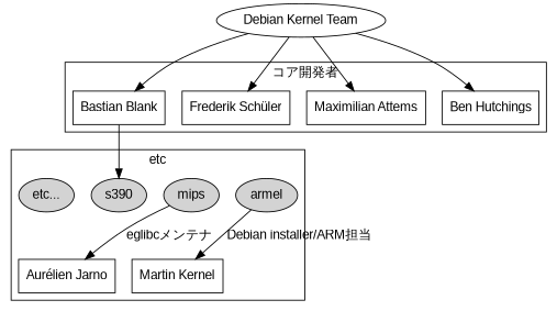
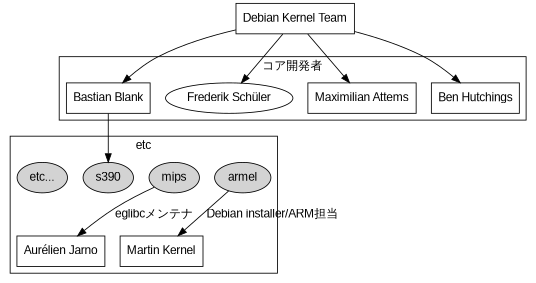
  digraph {
    fontname="Liberation Sans"
    node [fontname="Liberation Sans" shape=box]
    edge [fontname="Liberation Sans"]
    n1 [label="Bastian Blank"]
-   n2 [label="Frederik Schüler"]
+   n2 [label="Frederik Schüler" shape=ellipse]
    n3 [label="Maximilian Attems"]
    n4 [label="Ben Hutchings"]
    n5 [label=armel style=filled shape=""]
    n6 [label="Martin Kernel"]
    n7 [label=mips style=filled shape=""]
    n8 [label="Aurélien Jarno"]
    n9 [label=s390 style=filled shape=""]
    n10 [label="etc..." style=filled shape=""]
-   n11 [label="Debian Kernel Team" shape=ellipse]
+   n11 [label="Debian Kernel Team"]
    subgraph cluster_1 {
      label="コア開発者"
      subgraph sub_2 {
        label="コア開発者"
        rank=same
        n1
        n2
      }
      subgraph sub_3 {
        label="コア開発者"
        rank=same
        n3
        n4
      }
    }
    subgraph cluster_4 {
      label=etc
      n5
      n6
      n7
      n8
      n9
      n10
    }
    n1 -> n9
    n5 -> n6 [label="Debian installer/ARM担当"]
    n7 -> n8 [label="eglibcメンテナ"]
    n11 -> n1
    n11 -> n2
    n11 -> n3
    n11 -> n4
  }
